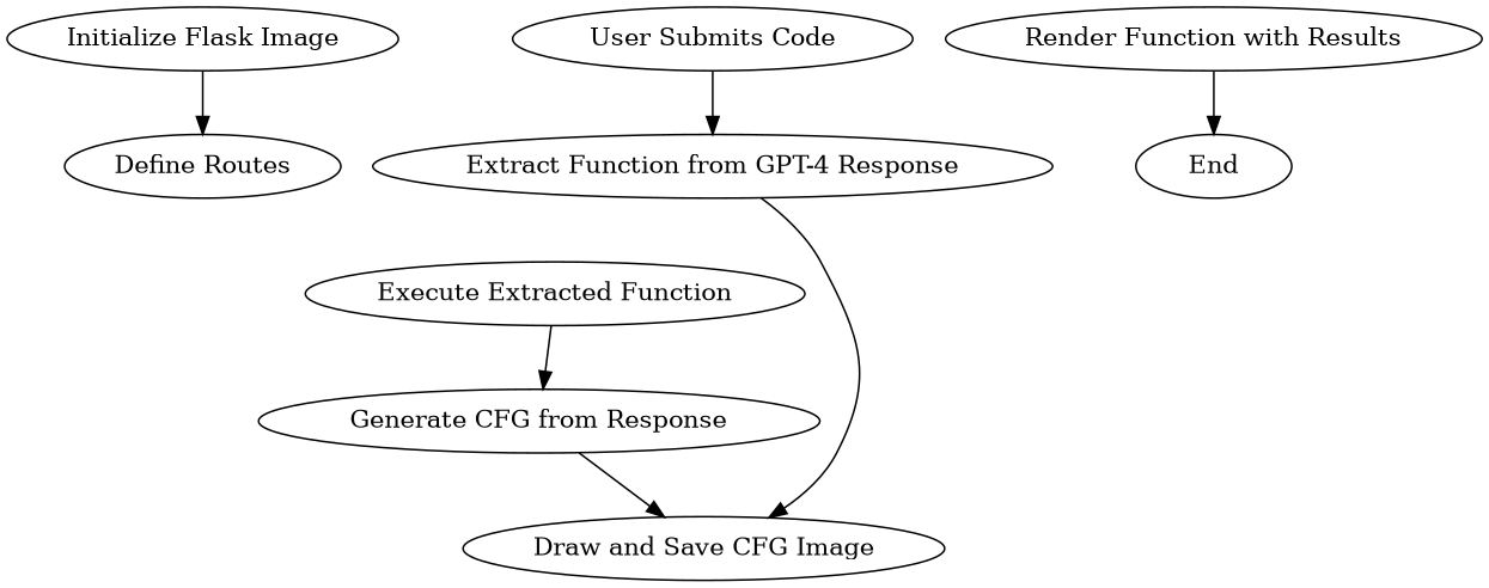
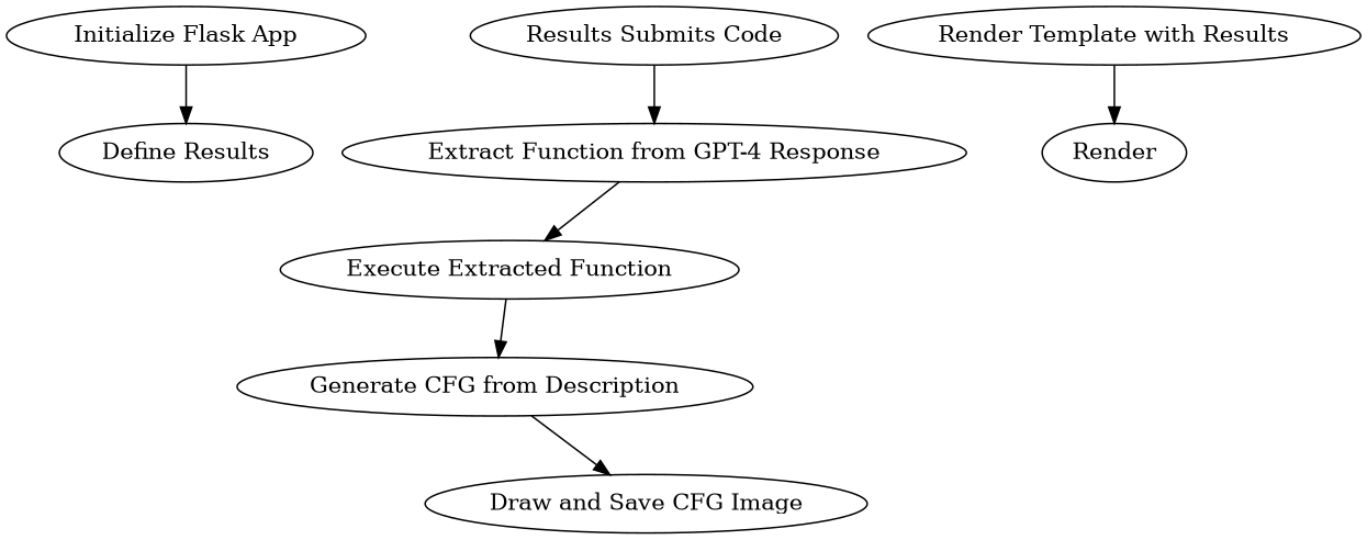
  digraph {
-   n1 [label="Initialize Flask Image"]
-   n2 [label="Define Routes"]
-   n3 [label="User Submits Code"]
+   n1 [label="Initialize Flask App"]
+   n2 [label="Define Results"]
+   n3 [label="Results Submits Code"]
    n4 [label="Extract Function from GPT-4 Response"]
    n5 [label="Execute Extracted Function"]
-   n6 [label="Generate CFG from Response"]
+   n6 [label="Generate CFG from Description"]
    n7 [label="Draw and Save CFG Image"]
-   n8 [label="Render Function with Results"]
-   n9 [label=End]
+   n8 [label="Render Template with Results"]
+   n9 [label=Render]
    n1 -> n2
    n3 -> n4
-   n4 -> n7
+   n4 -> n5
    n5 -> n6
    n6 -> n7
    n8 -> n9
  }
